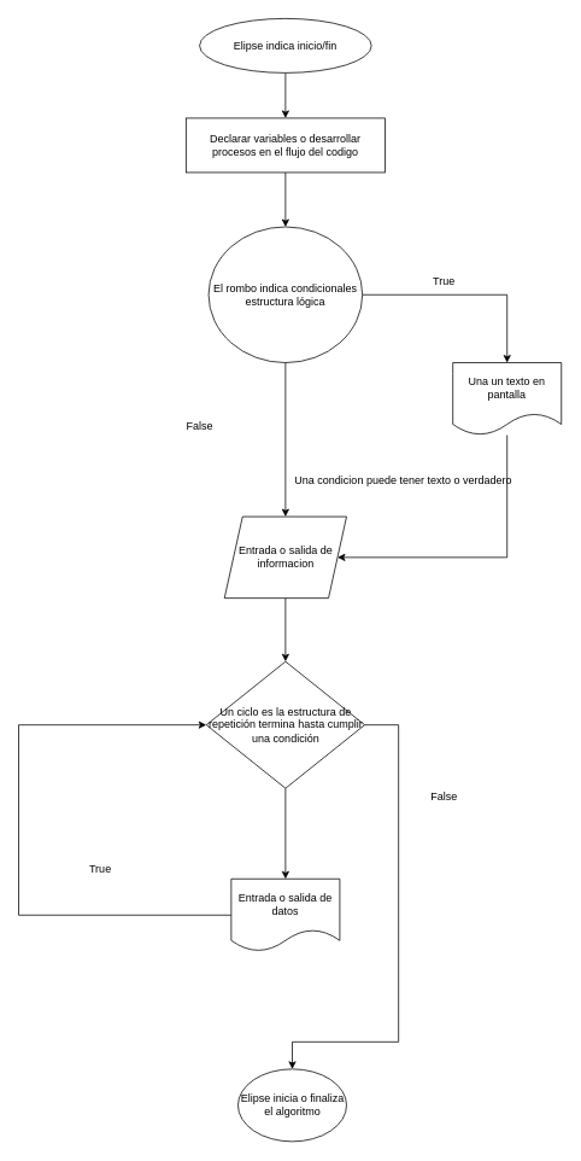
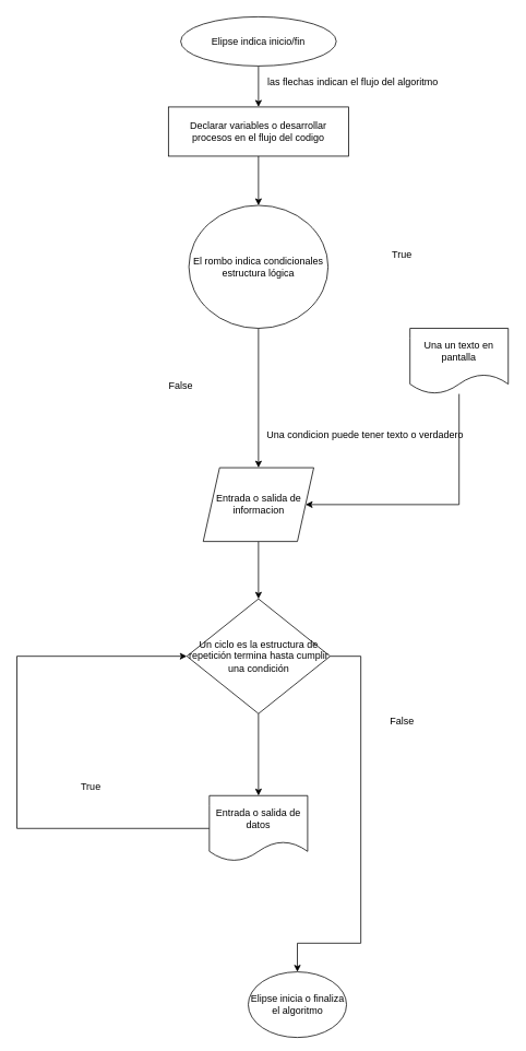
  <mxCell id="0" />
  <mxCell id="1" parent="0" />
  <mxCell id="2" style="edgeStyle=orthogonalEdgeStyle;rounded=0;orthogonalLoop=1;jettySize=auto;html=1;entryX=0.5;entryY=0;entryDx=0;entryDy=0;" edge="1" parent="1" source="3" target="5"><mxGeometry relative="1" as="geometry" /></mxCell>
  <mxCell id="3" value="Elipse indica inicio/fin" style="ellipse;whiteSpace=wrap;html=1;" vertex="1" parent="1"><mxGeometry x="220" y="20" width="190" height="60" as="geometry" /></mxCell>
  <mxCell id="4" style="edgeStyle=orthogonalEdgeStyle;rounded=0;orthogonalLoop=1;jettySize=auto;html=1;exitX=0.5;exitY=1;exitDx=0;exitDy=0;entryX=0.5;entryY=0;entryDx=0;entryDy=0;" edge="1" parent="1" source="5" target="8"><mxGeometry relative="1" as="geometry" /></mxCell>
  <mxCell id="5" value="&lt;div&gt;Declarar variables o desarrollar procesos en el flujo del codigo&lt;/div&gt;" style="rounded=0;whiteSpace=wrap;html=1;" vertex="1" parent="1"><mxGeometry x="205" y="130" width="220" height="60" as="geometry" /></mxCell>
- <mxCell id="6" style="edgeStyle=orthogonalEdgeStyle;rounded=0;orthogonalLoop=1;jettySize=auto;html=1;exitX=1;exitY=0.5;exitDx=0;exitDy=0;entryX=0.5;entryY=0;entryDx=0;entryDy=0;" edge="1" parent="1" source="8" target="10"><mxGeometry relative="1" as="geometry" /></mxCell>
  <mxCell id="7" style="edgeStyle=orthogonalEdgeStyle;rounded=0;orthogonalLoop=1;jettySize=auto;html=1;" edge="1" parent="1" source="8" target="12"><mxGeometry relative="1" as="geometry" /></mxCell>
  <mxCell id="8" value="El rombo indica condicionales estructura lógica" style="ellipse;whiteSpace=wrap;html=1;" vertex="1" parent="1"><mxGeometry x="230" y="250" width="170" height="150" as="geometry" /></mxCell>
  <mxCell id="9" style="edgeStyle=orthogonalEdgeStyle;rounded=0;orthogonalLoop=1;jettySize=auto;html=1;entryX=1;entryY=0.5;entryDx=0;entryDy=0;" edge="1" parent="1" source="10" target="12"><mxGeometry relative="1" as="geometry"><Array as="points"><mxPoint x="560" y="615" /></Array></mxGeometry></mxCell>
  <mxCell id="10" value="Una un texto en pantalla" style="shape=document;whiteSpace=wrap;html=1;boundedLbl=1;" vertex="1" parent="1"><mxGeometry x="500" y="400" width="120" height="80" as="geometry" /></mxCell>
  <mxCell id="11" style="edgeStyle=orthogonalEdgeStyle;rounded=0;orthogonalLoop=1;jettySize=auto;html=1;entryX=0.5;entryY=0;entryDx=0;entryDy=0;" edge="1" parent="1" source="12" target="18"><mxGeometry relative="1" as="geometry" /></mxCell>
  <mxCell id="12" value="Entrada o salida de informacion" style="shape=parallelogram;perimeter=parallelogramPerimeter;whiteSpace=wrap;html=1;fixedSize=1;" vertex="1" parent="1"><mxGeometry x="247.5" y="570" width="135" height="90" as="geometry" /></mxCell>
  <mxCell id="13" value="Una condicion puede tener texto o verdadero" style="text;html=1;align=center;verticalAlign=middle;resizable=0;points=[];autosize=1;strokeColor=none;fillColor=none;" vertex="1" parent="1"><mxGeometry x="320" y="520" width="250" height="20" as="geometry" /></mxCell>
  <mxCell id="14" value="True" style="text;html=1;align=center;verticalAlign=middle;resizable=0;points=[];autosize=1;strokeColor=none;fillColor=none;" vertex="1" parent="1"><mxGeometry x="470" y="300" width="40" height="20" as="geometry" /></mxCell>
  <mxCell id="15" value="False" style="text;html=1;align=center;verticalAlign=middle;resizable=0;points=[];autosize=1;strokeColor=none;fillColor=none;" vertex="1" parent="1"><mxGeometry x="200" y="460" width="40" height="20" as="geometry" /></mxCell>
  <mxCell id="16" style="edgeStyle=orthogonalEdgeStyle;rounded=0;orthogonalLoop=1;jettySize=auto;html=1;entryX=0.5;entryY=0;entryDx=0;entryDy=0;" edge="1" parent="1" source="18" target="20"><mxGeometry relative="1" as="geometry" /></mxCell>
  <mxCell id="17" style="edgeStyle=orthogonalEdgeStyle;rounded=0;orthogonalLoop=1;jettySize=auto;html=1;entryX=0.5;entryY=0;entryDx=0;entryDy=0;" edge="1" parent="1" source="18" target="22"><mxGeometry relative="1" as="geometry"><Array as="points"><mxPoint x="440" y="800" /><mxPoint x="440" y="1150" /></Array></mxGeometry></mxCell>
  <mxCell id="18" value="Un ciclo es la estructura de repetición termina hasta cumplir una condición" style="rhombus;whiteSpace=wrap;html=1;" vertex="1" parent="1"><mxGeometry x="227.5" y="730" width="175" height="140" as="geometry" /></mxCell>
  <mxCell id="19" style="edgeStyle=orthogonalEdgeStyle;rounded=0;orthogonalLoop=1;jettySize=auto;html=1;entryX=0;entryY=0.5;entryDx=0;entryDy=0;" edge="1" parent="1" source="20" target="18"><mxGeometry relative="1" as="geometry"><mxPoint x="160" y="930" as="targetPoint" /><Array as="points"><mxPoint x="20" y="1010" /><mxPoint x="20" y="800" /></Array></mxGeometry></mxCell>
  <mxCell id="20" value="Entrada o salida de datos" style="shape=document;whiteSpace=wrap;html=1;boundedLbl=1;" vertex="1" parent="1"><mxGeometry x="255" y="970" width="120" height="80" as="geometry" /></mxCell>
  <mxCell id="21" value="True" style="text;html=1;align=center;verticalAlign=middle;resizable=0;points=[];autosize=1;strokeColor=none;fillColor=none;" vertex="1" parent="1"><mxGeometry x="90" y="950" width="40" height="20" as="geometry" /></mxCell>
- <mxCell id="22" value="Elipse inicia o finaliza el algoritmo" style="ellipse;whiteSpace=wrap;html=1;" vertex="1" parent="1"><mxGeometry x="262.5" y="1180" width="120" height="80" as="geometry" /></mxCell>
+ <mxCell id="22" value="Elipse inicia o finaliza el algoritmo" style="ellipse;whiteSpace=wrap;html=1;" vertex="1" parent="1"><mxGeometry x="302.5" y="1185" width="120" height="80" as="geometry" /></mxCell>
  <mxCell id="23" value="False" style="text;html=1;align=center;verticalAlign=middle;resizable=0;points=[];autosize=1;strokeColor=none;fillColor=none;" vertex="1" parent="1"><mxGeometry x="470" y="870" width="40" height="20" as="geometry" /></mxCell>
+ <mxCell id="24" value="las flechas indican el flujo del algoritmo" style="text;html=1;align=center;verticalAlign=middle;resizable=0;points=[];autosize=1;strokeColor=none;fillColor=none;" vertex="1" parent="1"><mxGeometry x="320" y="90" width="220" height="20" as="geometry" /></mxCell>
